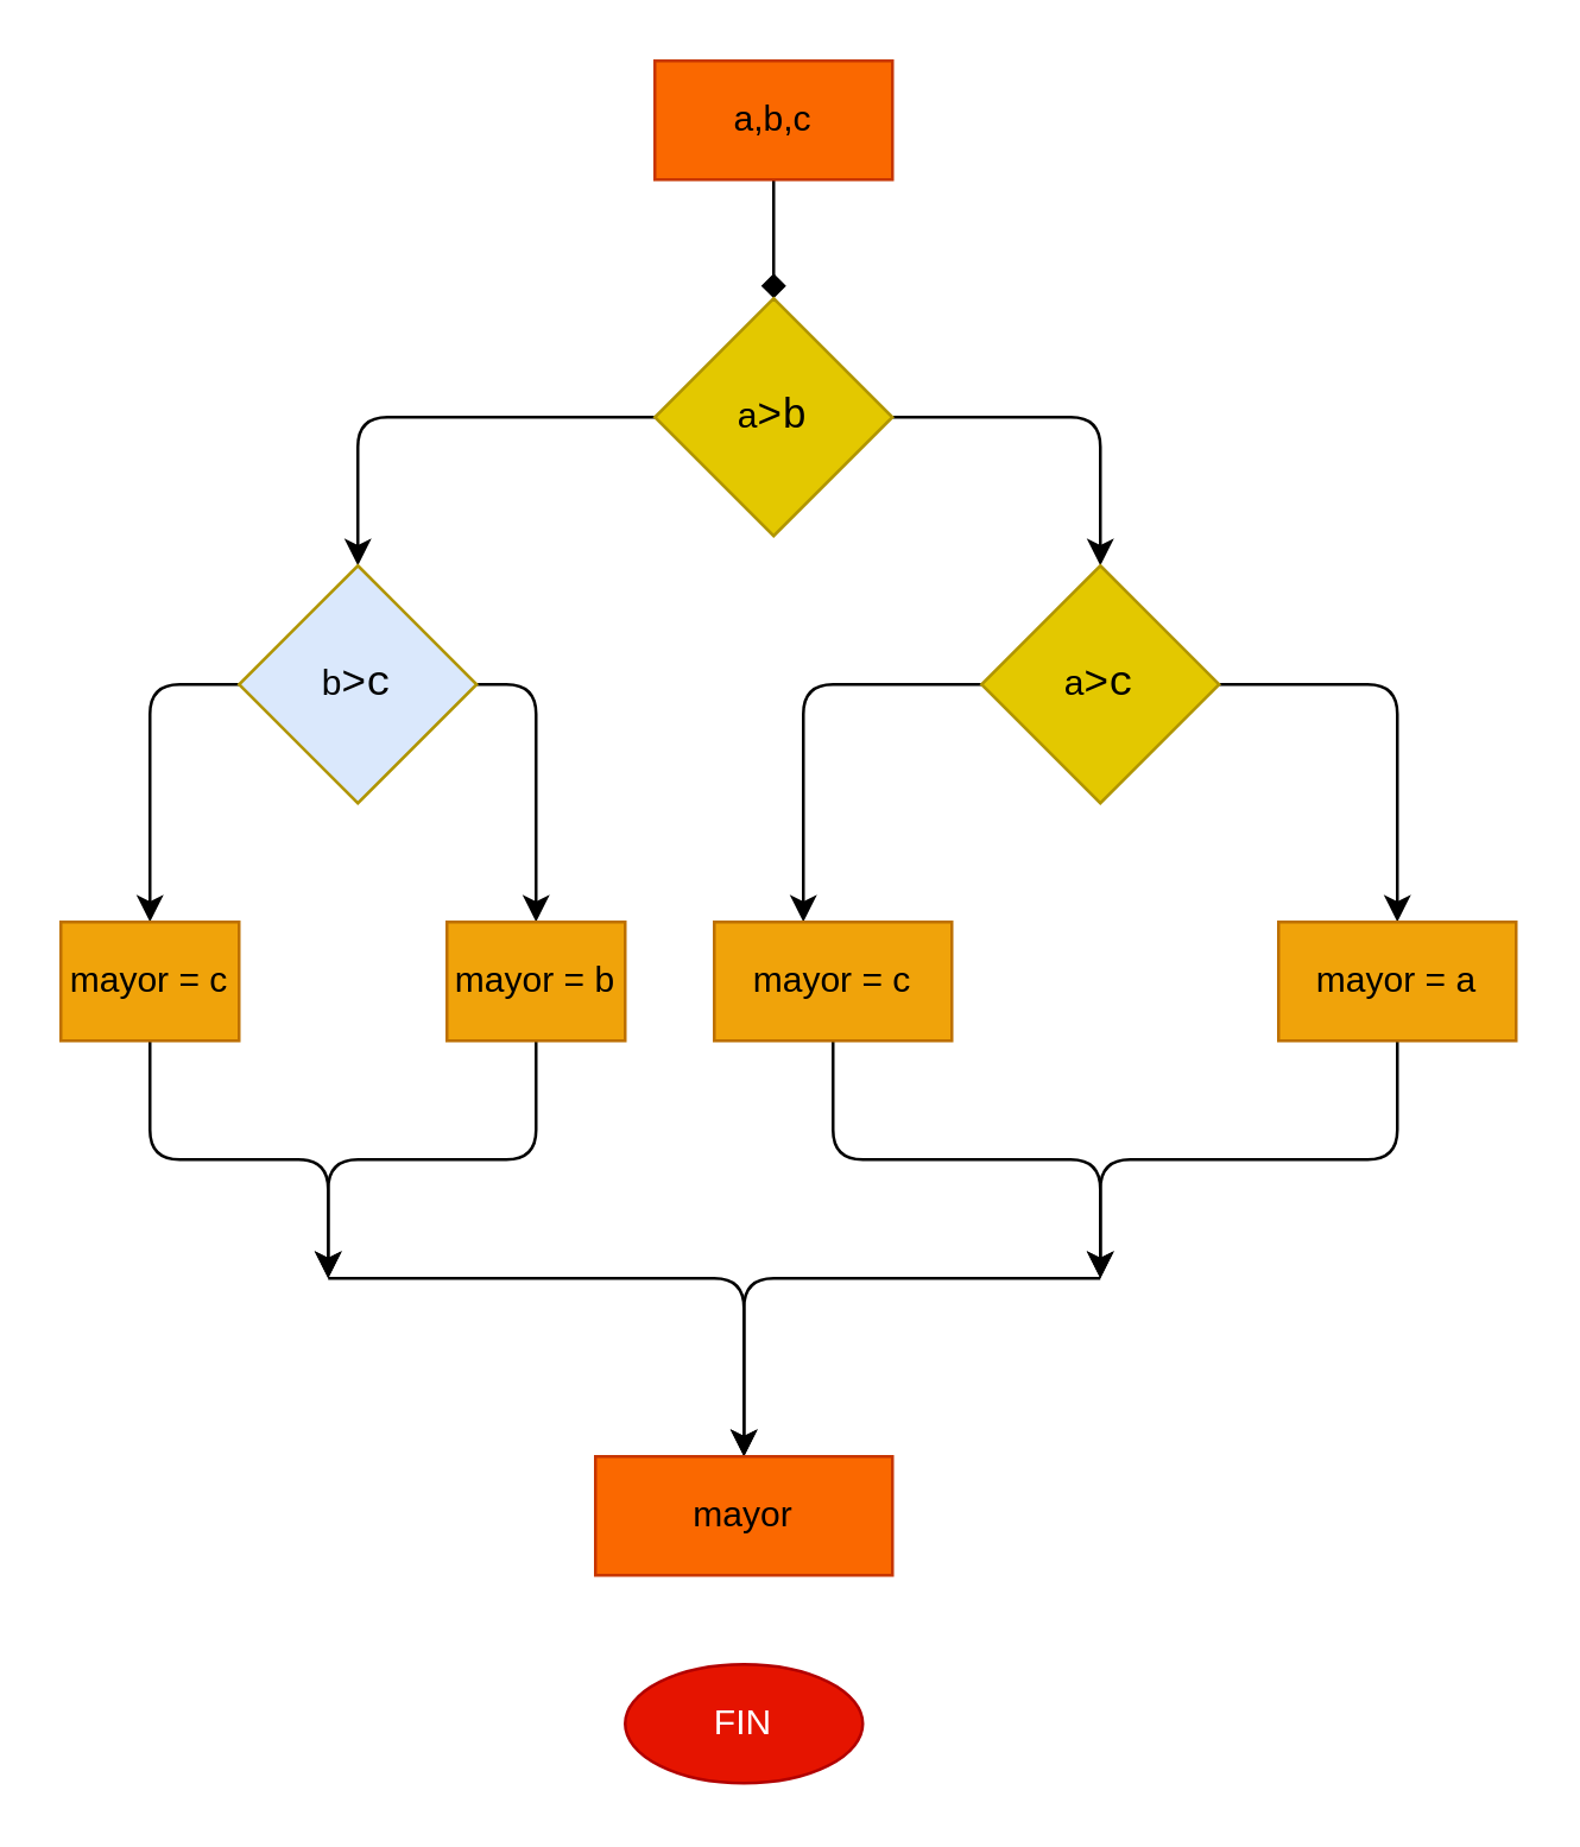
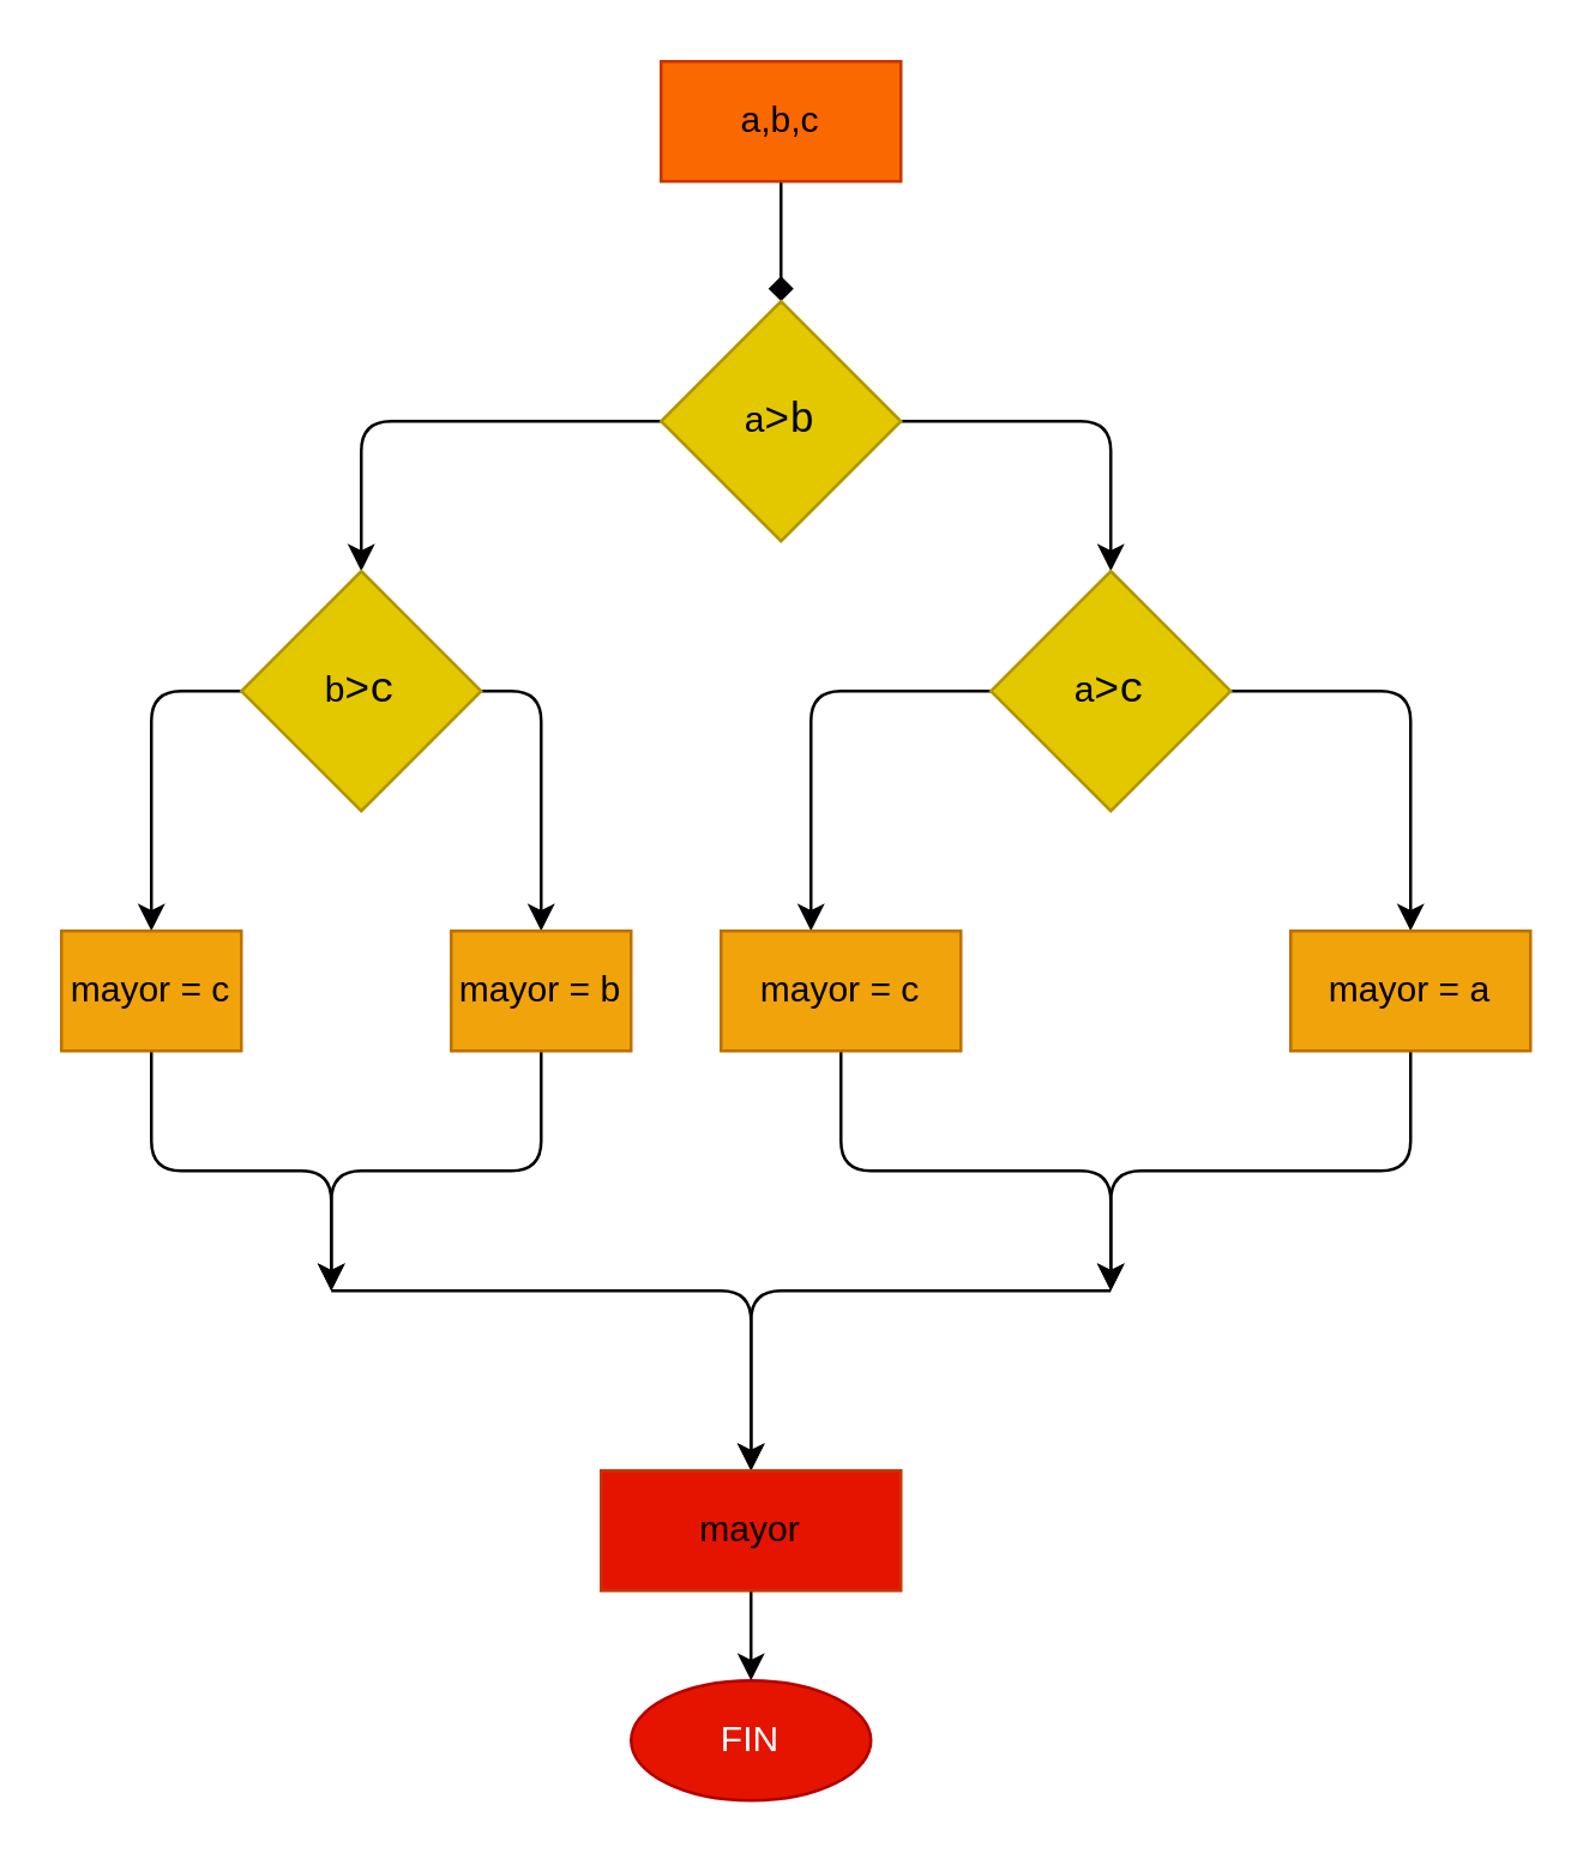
  <mxCell id="0" />
  <mxCell id="1" parent="0" />
  <mxCell id="2" value="" style="edgeStyle=none;html=1;endArrow=diamond;" edge="1" parent="1" source="3" target="6"><mxGeometry relative="1" as="geometry" /></mxCell>
  <mxCell id="3" value="a,b,c" style="rounded=0;whiteSpace=wrap;html=1;fillColor=#fa6800;fontColor=#000000;strokeColor=#C73500;" vertex="1" parent="1"><mxGeometry x="220" y="20" width="80" height="40" as="geometry" /></mxCell>
  <mxCell id="4" style="edgeStyle=none;html=1;exitX=1;exitY=0.5;exitDx=0;exitDy=0;" edge="1" parent="1" source="6"><mxGeometry relative="1" as="geometry"><mxPoint x="370" y="190" as="targetPoint" /><Array as="points"><mxPoint x="370" y="140" /></Array></mxGeometry></mxCell>
  <mxCell id="5" style="edgeStyle=none;html=1;exitX=0;exitY=0.5;exitDx=0;exitDy=0;entryX=0.5;entryY=0;entryDx=0;entryDy=0;" edge="1" parent="1" source="6" target="16"><mxGeometry relative="1" as="geometry"><mxPoint x="150" y="190" as="targetPoint" /><Array as="points"><mxPoint x="120" y="140" /></Array></mxGeometry></mxCell>
  <mxCell id="6" value="a&lt;span style=&quot;font-family: &amp;#34;consolas&amp;#34; , &amp;#34;courier new&amp;#34; , monospace ; font-size: 14px&quot;&gt;&amp;gt;b&lt;/span&gt;" style="rhombus;whiteSpace=wrap;html=1;rounded=0;fillColor=#e3c800;fontColor=#000000;strokeColor=#B09500;" vertex="1" parent="1"><mxGeometry x="220" y="100" width="80" height="80" as="geometry" /></mxCell>
  <mxCell id="7" style="edgeStyle=none;html=1;" edge="1" parent="1" source="9"><mxGeometry relative="1" as="geometry"><mxPoint x="470" y="310" as="targetPoint" /><Array as="points"><mxPoint x="470" y="230" /></Array></mxGeometry></mxCell>
  <mxCell id="8" style="edgeStyle=none;html=1;exitX=0;exitY=0.5;exitDx=0;exitDy=0;" edge="1" parent="1" source="9"><mxGeometry relative="1" as="geometry"><mxPoint x="270" y="310" as="targetPoint" /><Array as="points"><mxPoint x="270" y="230" /></Array></mxGeometry></mxCell>
  <mxCell id="9" value="a&lt;span style=&quot;font-family: &amp;#34;consolas&amp;#34; , &amp;#34;courier new&amp;#34; , monospace ; font-size: 14px&quot;&gt;&amp;gt;c&lt;/span&gt;" style="rhombus;whiteSpace=wrap;html=1;fillColor=#e3c800;fontColor=#000000;strokeColor=#B09500;" vertex="1" parent="1"><mxGeometry x="330" y="190" width="80" height="80" as="geometry" /></mxCell>
  <mxCell id="10" style="edgeStyle=none;html=1;exitX=0.5;exitY=1;exitDx=0;exitDy=0;fontColor=#FFFFFF;" edge="1" parent="1" source="11"><mxGeometry relative="1" as="geometry"><mxPoint x="370" y="430" as="targetPoint" /><Array as="points"><mxPoint x="470" y="390" /><mxPoint x="370" y="390" /></Array></mxGeometry></mxCell>
  <mxCell id="11" value="mayor = a" style="rounded=0;whiteSpace=wrap;html=1;fillColor=#f0a30a;fontColor=#000000;strokeColor=#BD7000;" vertex="1" parent="1"><mxGeometry x="430" y="310" width="80" height="40" as="geometry" /></mxCell>
  <mxCell id="12" style="edgeStyle=none;html=1;exitX=0.5;exitY=1;exitDx=0;exitDy=0;fontColor=#FFFFFF;" edge="1" parent="1" source="13"><mxGeometry relative="1" as="geometry"><mxPoint x="370" y="430" as="targetPoint" /><Array as="points"><mxPoint x="280" y="390" /><mxPoint x="370" y="390" /></Array></mxGeometry></mxCell>
  <mxCell id="13" value="mayor = c" style="rounded=0;whiteSpace=wrap;html=1;fillColor=#f0a30a;fontColor=#000000;strokeColor=#BD7000;" vertex="1" parent="1"><mxGeometry x="240" y="310" width="80" height="40" as="geometry" /></mxCell>
  <mxCell id="14" style="edgeStyle=none;html=1;exitX=1;exitY=0.5;exitDx=0;exitDy=0;fontColor=#FFFFFF;" edge="1" parent="1" source="16"><mxGeometry relative="1" as="geometry"><mxPoint x="180" y="310" as="targetPoint" /><Array as="points"><mxPoint x="180" y="230" /></Array></mxGeometry></mxCell>
  <mxCell id="15" style="edgeStyle=none;html=1;exitX=0;exitY=0.5;exitDx=0;exitDy=0;fontColor=#FFFFFF;" edge="1" parent="1" source="16"><mxGeometry relative="1" as="geometry"><mxPoint x="50" y="310" as="targetPoint" /><Array as="points"><mxPoint x="50" y="230" /></Array></mxGeometry></mxCell>
- <mxCell id="16" value="b&lt;font face=&quot;Consolas, Courier New, monospace&quot;&gt;&lt;span style=&quot;font-size: 14px&quot;&gt;&amp;gt;c&lt;/span&gt;&lt;/font&gt;" style="rhombus;whiteSpace=wrap;html=1;fillColor=#dae8fc;fontColor=#000000;strokeColor=#B09500;" vertex="1" parent="1"><mxGeometry x="80" y="190" width="80" height="80" as="geometry" /></mxCell>
+ <mxCell id="16" value="b&lt;font face=&quot;Consolas, Courier New, monospace&quot;&gt;&lt;span style=&quot;font-size: 14px&quot;&gt;&amp;gt;c&lt;/span&gt;&lt;/font&gt;" style="rhombus;whiteSpace=wrap;html=1;fillColor=#e3c800;fontColor=#000000;strokeColor=#B09500;" vertex="1" parent="1"><mxGeometry x="80" y="190" width="80" height="80" as="geometry" /></mxCell>
  <mxCell id="17" style="edgeStyle=none;html=1;exitX=0.5;exitY=1;exitDx=0;exitDy=0;fontColor=#FFFFFF;" edge="1" parent="1" source="18"><mxGeometry relative="1" as="geometry"><mxPoint x="110" y="430" as="targetPoint" /><Array as="points"><mxPoint x="180" y="390" /><mxPoint x="110" y="390" /></Array></mxGeometry></mxCell>
  <mxCell id="18" value="mayor = b" style="rounded=0;whiteSpace=wrap;html=1;fillColor=#f0a30a;fontColor=#000000;strokeColor=#BD7000;" vertex="1" parent="1"><mxGeometry x="150" y="310" width="60" height="40" as="geometry" /></mxCell>
  <mxCell id="19" style="edgeStyle=none;html=1;exitX=0.5;exitY=1;exitDx=0;exitDy=0;fontColor=#FFFFFF;" edge="1" parent="1" source="20"><mxGeometry relative="1" as="geometry"><mxPoint x="110" y="430" as="targetPoint" /><Array as="points"><mxPoint x="50" y="390" /><mxPoint x="110" y="390" /></Array></mxGeometry></mxCell>
  <mxCell id="20" value="mayor = c" style="rounded=0;whiteSpace=wrap;html=1;fillColor=#f0a30a;fontColor=#000000;strokeColor=#BD7000;" vertex="1" parent="1"><mxGeometry x="20" y="310" width="60" height="40" as="geometry" /></mxCell>
  <mxCell id="21" value="" style="endArrow=classic;html=1;fontColor=#FFFFFF;" edge="1" parent="1"><mxGeometry width="50" height="50" relative="1" as="geometry"><mxPoint x="110" y="430" as="sourcePoint" /><mxPoint x="250" y="490" as="targetPoint" /><Array as="points"><mxPoint x="250" y="430" /></Array></mxGeometry></mxCell>
  <mxCell id="22" value="" style="endArrow=classic;html=1;fontColor=#FFFFFF;" edge="1" parent="1"><mxGeometry width="50" height="50" relative="1" as="geometry"><mxPoint x="370" y="430" as="sourcePoint" /><mxPoint x="250" y="490" as="targetPoint" /><Array as="points"><mxPoint x="250" y="430" /></Array></mxGeometry></mxCell>
- <mxCell id="24" value="mayor" style="rounded=0;whiteSpace=wrap;html=1;fontColor=#000000;fillColor=#fa6800;strokeColor=#C73500;" vertex="1" parent="1"><mxGeometry x="200" y="490" width="100" height="40" as="geometry" /></mxCell>
+ <mxCell id="23" style="edgeStyle=none;html=1;exitX=0.5;exitY=1;exitDx=0;exitDy=0;entryX=0.5;entryY=0;entryDx=0;entryDy=0;fontColor=#FFFFFF;" edge="1" parent="1" source="24" target="25"><mxGeometry relative="1" as="geometry" /></mxCell>
+ <mxCell id="24" value="mayor" style="rounded=0;whiteSpace=wrap;html=1;fontColor=#000000;fillColor=#e51400;strokeColor=#C73500;" vertex="1" parent="1"><mxGeometry x="200" y="490" width="100" height="40" as="geometry" /></mxCell>
  <mxCell id="25" value="FIN" style="ellipse;whiteSpace=wrap;html=1;fontColor=#ffffff;fillColor=#e51400;strokeColor=#B20000;" vertex="1" parent="1"><mxGeometry x="210" y="560" width="80" height="40" as="geometry" /></mxCell>
  <mxCell id="26" value="&lt;font color=&quot;#ffffff&quot;&gt;F&lt;/font&gt;" style="text;html=1;strokeColor=none;fillColor=none;align=center;verticalAlign=middle;whiteSpace=wrap;rounded=0;labelBackgroundColor=none;fontColor=#000000;" vertex="1" parent="1"><mxGeometry x="140" y="110" width="60" height="30" as="geometry" /></mxCell>
  <mxCell id="27" value="&lt;font color=&quot;#ffffff&quot;&gt;F&lt;/font&gt;" style="text;html=1;strokeColor=none;fillColor=none;align=center;verticalAlign=middle;whiteSpace=wrap;rounded=0;labelBackgroundColor=none;fontColor=#000000;" vertex="1" parent="1"><mxGeometry x="40" y="200" width="60" height="30" as="geometry" /></mxCell>
  <mxCell id="28" value="&lt;font color=&quot;#ffffff&quot;&gt;F&lt;/font&gt;" style="text;html=1;strokeColor=none;fillColor=none;align=center;verticalAlign=middle;whiteSpace=wrap;rounded=0;labelBackgroundColor=none;fontColor=#000000;" vertex="1" parent="1"><mxGeometry x="270" y="200" width="60" height="30" as="geometry" /></mxCell>
  <mxCell id="29" value="&lt;font color=&quot;#ffffff&quot;&gt;V&lt;br&gt;&lt;/font&gt;" style="text;html=1;strokeColor=none;fillColor=none;align=center;verticalAlign=middle;whiteSpace=wrap;rounded=0;labelBackgroundColor=none;fontColor=#000000;" vertex="1" parent="1"><mxGeometry x="300" y="100" width="60" height="30" as="geometry" /></mxCell>
  <mxCell id="30" value="&lt;font color=&quot;#ffffff&quot;&gt;V&lt;br&gt;&lt;/font&gt;" style="text;html=1;strokeColor=none;fillColor=none;align=center;verticalAlign=middle;whiteSpace=wrap;rounded=0;labelBackgroundColor=none;fontColor=#000000;" vertex="1" parent="1"><mxGeometry x="400" y="200" width="60" height="30" as="geometry" /></mxCell>
  <mxCell id="31" value="&lt;font color=&quot;#ffffff&quot;&gt;V&lt;br&gt;&lt;/font&gt;" style="text;html=1;strokeColor=none;fillColor=none;align=center;verticalAlign=middle;whiteSpace=wrap;rounded=0;labelBackgroundColor=none;fontColor=#000000;" vertex="1" parent="1"><mxGeometry x="140" y="200" width="60" height="30" as="geometry" /></mxCell>
